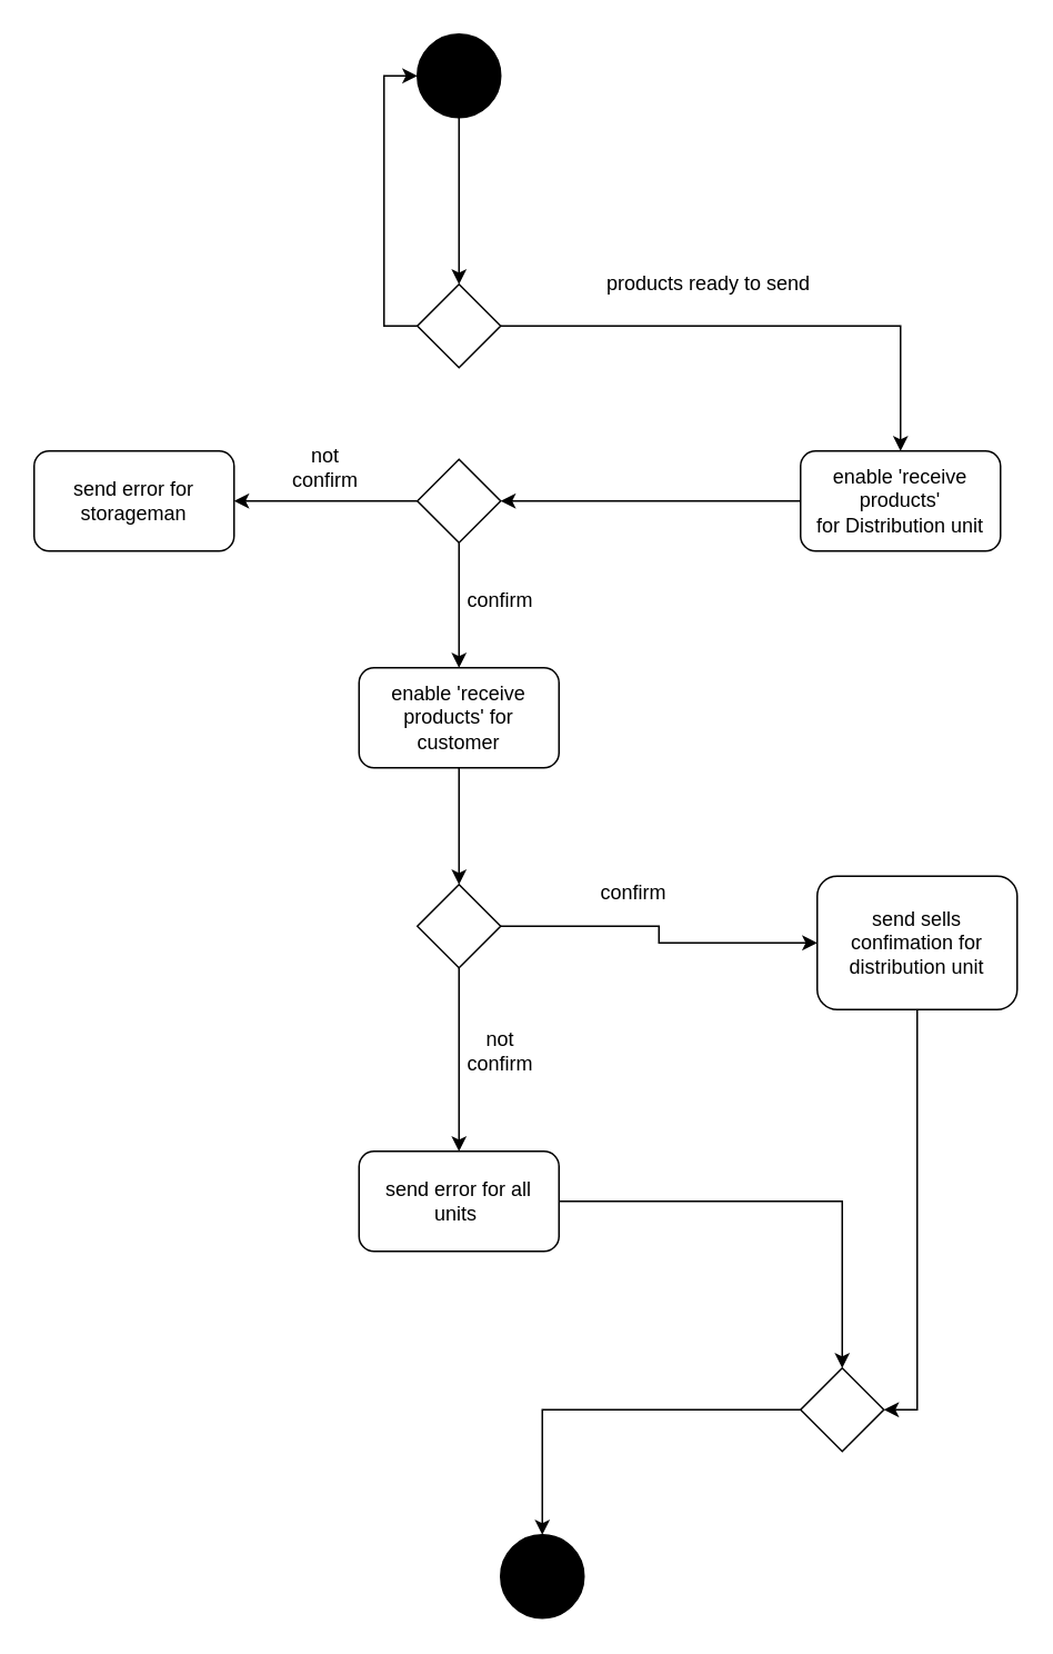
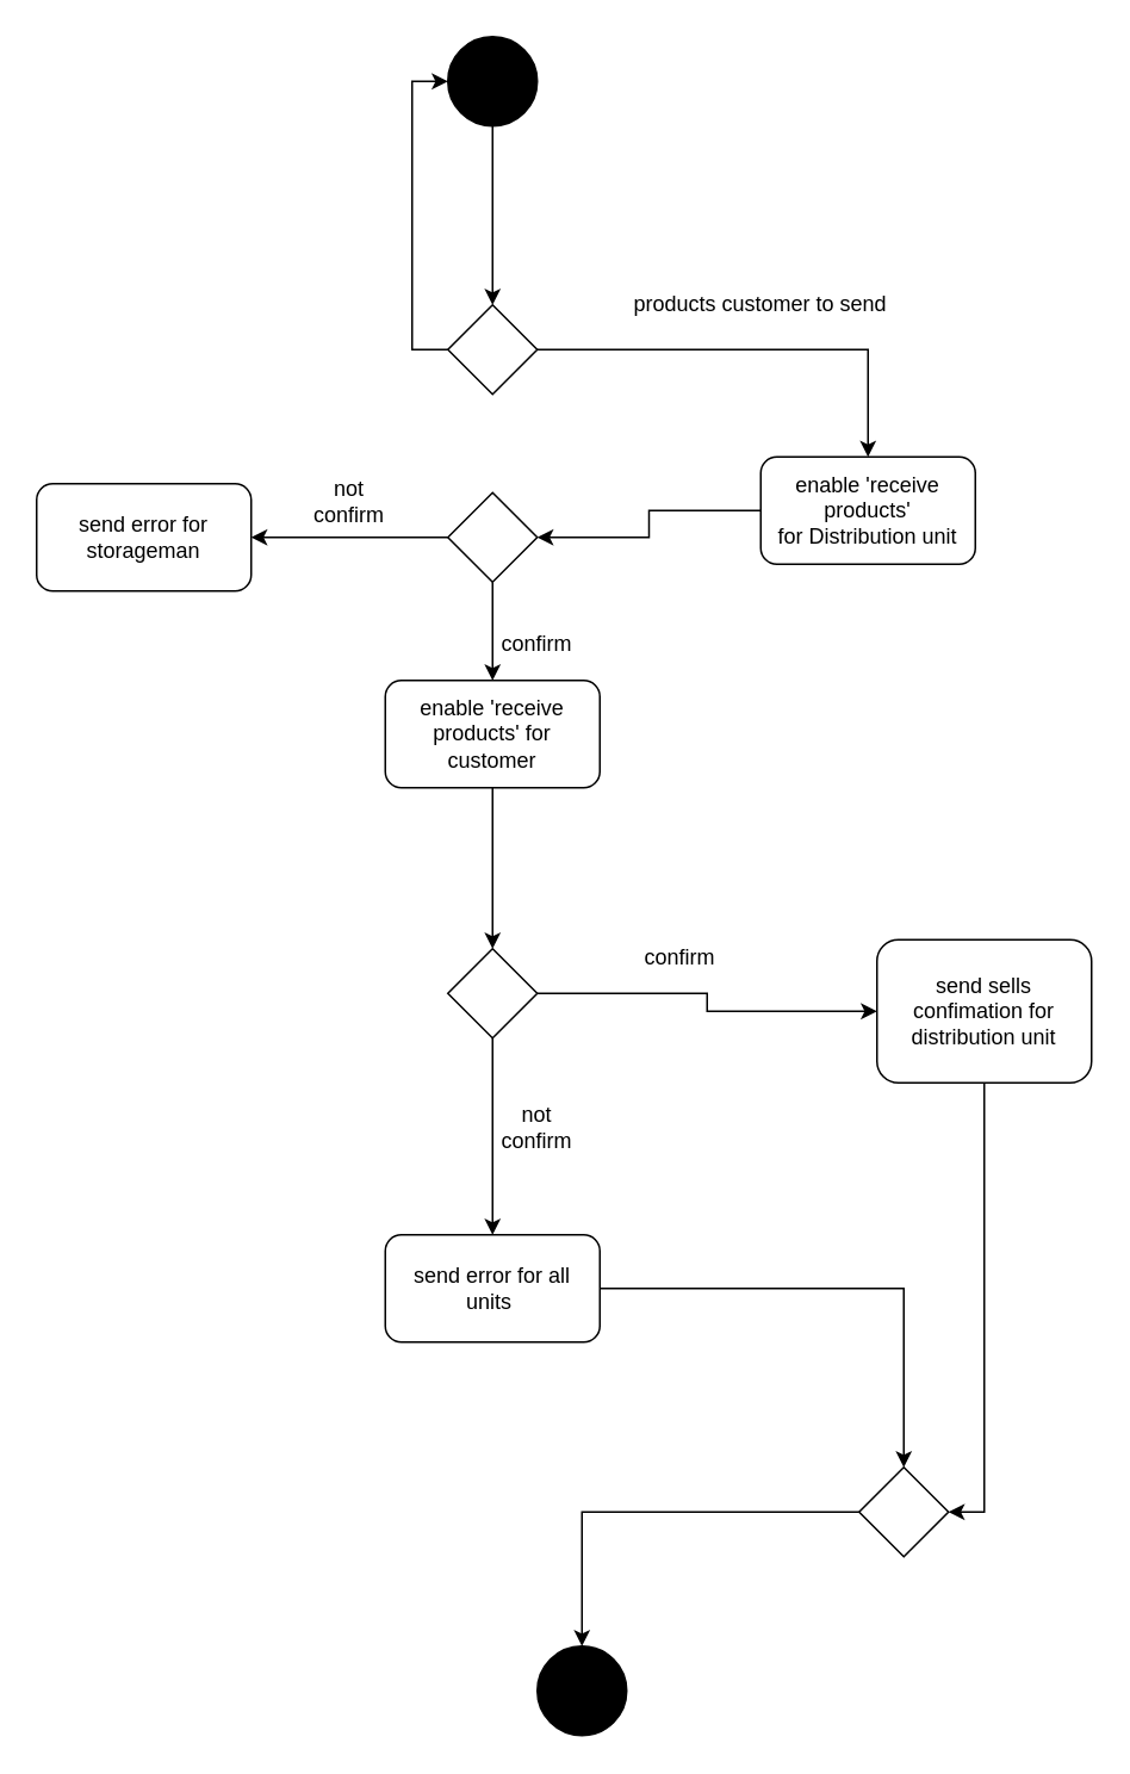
  <mxCell id="0" />
  <mxCell id="1" parent="0" />
  <mxCell id="2" style="edgeStyle=orthogonalEdgeStyle;rounded=0;orthogonalLoop=1;jettySize=auto;html=1;entryX=0.5;entryY=0;entryDx=0;entryDy=0;" parent="1" source="3" target="6" edge="1"><mxGeometry relative="1" as="geometry" /></mxCell>
  <mxCell id="3" value="" style="ellipse;whiteSpace=wrap;html=1;aspect=fixed;fillColor=#000000;" parent="1" vertex="1"><mxGeometry x="250" y="20" width="50" height="50" as="geometry" /></mxCell>
  <mxCell id="4" style="edgeStyle=orthogonalEdgeStyle;rounded=0;orthogonalLoop=1;jettySize=auto;html=1;entryX=0.5;entryY=0;entryDx=0;entryDy=0;" parent="1" source="6" target="8" edge="1"><mxGeometry relative="1" as="geometry" /></mxCell>
  <mxCell id="5" style="edgeStyle=orthogonalEdgeStyle;rounded=0;orthogonalLoop=1;jettySize=auto;html=1;entryX=0;entryY=0.5;entryDx=0;entryDy=0;" parent="1" source="6" target="3" edge="1"><mxGeometry relative="1" as="geometry"><Array as="points"><mxPoint x="230" y="195" /><mxPoint x="230" y="45" /></Array></mxGeometry></mxCell>
  <mxCell id="6" value="" style="rhombus;whiteSpace=wrap;html=1;fillColor=#FFFFFF;" parent="1" vertex="1"><mxGeometry x="250" y="170" width="50" height="50" as="geometry" /></mxCell>
  <mxCell id="7" style="edgeStyle=orthogonalEdgeStyle;rounded=0;orthogonalLoop=1;jettySize=auto;html=1;entryX=1;entryY=0.5;entryDx=0;entryDy=0;" parent="1" source="8" target="12" edge="1"><mxGeometry relative="1" as="geometry" /></mxCell>
- <mxCell id="8" value="enable 'receive products' for&amp;nbsp;Distribution unit" style="rounded=1;whiteSpace=wrap;html=1;fillColor=#FFFFFF;" parent="1" vertex="1"><mxGeometry x="480" y="270" width="120" height="60" as="geometry" /></mxCell>
- <mxCell id="9" value="products ready to send" style="text;html=1;strokeColor=none;fillColor=none;align=center;verticalAlign=middle;whiteSpace=wrap;rounded=0;" parent="1" vertex="1"><mxGeometry x="320" y="160" width="210" height="20" as="geometry" /></mxCell>
+ <mxCell id="8" value="enable 'receive products' for&amp;nbsp;Distribution unit" style="rounded=1;whiteSpace=wrap;html=1;fillColor=#FFFFFF;" parent="1" vertex="1"><mxGeometry x="425" y="255" width="120" height="60" as="geometry" /></mxCell>
+ <mxCell id="9" value="products customer to send" style="text;html=1;strokeColor=none;fillColor=none;align=center;verticalAlign=middle;whiteSpace=wrap;rounded=0;" parent="1" vertex="1"><mxGeometry x="320" y="160" width="210" height="20" as="geometry" /></mxCell>
  <mxCell id="10" style="edgeStyle=orthogonalEdgeStyle;rounded=0;orthogonalLoop=1;jettySize=auto;html=1;" parent="1" source="12" target="13" edge="1"><mxGeometry relative="1" as="geometry" /></mxCell>
  <mxCell id="11" style="edgeStyle=orthogonalEdgeStyle;rounded=0;orthogonalLoop=1;jettySize=auto;html=1;" parent="1" source="12" target="15" edge="1"><mxGeometry relative="1" as="geometry" /></mxCell>
  <mxCell id="12" value="" style="rhombus;whiteSpace=wrap;html=1;fillColor=#FFFFFF;" parent="1" vertex="1"><mxGeometry x="250" y="275" width="50" height="50" as="geometry" /></mxCell>
  <mxCell id="13" value="send error for storageman" style="rounded=1;whiteSpace=wrap;html=1;fillColor=#FFFFFF;" parent="1" vertex="1"><mxGeometry x="20" y="270" width="120" height="60" as="geometry" /></mxCell>
  <mxCell id="14" style="edgeStyle=orthogonalEdgeStyle;rounded=0;orthogonalLoop=1;jettySize=auto;html=1;entryX=0.5;entryY=0;entryDx=0;entryDy=0;" parent="1" source="15" target="19" edge="1"><mxGeometry relative="1" as="geometry" /></mxCell>
- <mxCell id="15" value="enable 'receive products' for customer" style="rounded=1;whiteSpace=wrap;html=1;fillColor=#FFFFFF;" parent="1" vertex="1"><mxGeometry x="215" y="400" width="120" height="60" as="geometry" /></mxCell>
+ <mxCell id="15" value="enable 'receive products' for customer" style="rounded=1;whiteSpace=wrap;html=1;fillColor=#FFFFFF;" parent="1" vertex="1"><mxGeometry x="215" y="380" width="120" height="60" as="geometry" /></mxCell>
  <mxCell id="16" value="confirm" style="text;html=1;strokeColor=none;fillColor=none;align=center;verticalAlign=middle;whiteSpace=wrap;rounded=0;" parent="1" vertex="1"><mxGeometry x="280" y="350" width="40" height="20" as="geometry" /></mxCell>
  <mxCell id="17" style="edgeStyle=orthogonalEdgeStyle;rounded=0;orthogonalLoop=1;jettySize=auto;html=1;" parent="1" source="19" target="21" edge="1"><mxGeometry relative="1" as="geometry" /></mxCell>
  <mxCell id="18" style="edgeStyle=orthogonalEdgeStyle;rounded=0;orthogonalLoop=1;jettySize=auto;html=1;" parent="1" source="19" target="24" edge="1"><mxGeometry relative="1" as="geometry" /></mxCell>
  <mxCell id="19" value="" style="rhombus;whiteSpace=wrap;html=1;fillColor=#FFFFFF;" parent="1" vertex="1"><mxGeometry x="250" y="530" width="50" height="50" as="geometry" /></mxCell>
  <mxCell id="20" style="edgeStyle=orthogonalEdgeStyle;rounded=0;orthogonalLoop=1;jettySize=auto;html=1;entryX=1;entryY=0.5;entryDx=0;entryDy=0;" parent="1" source="21" target="28" edge="1"><mxGeometry relative="1" as="geometry" /></mxCell>
  <mxCell id="21" value="send sells confimation for distribution unit" style="rounded=1;whiteSpace=wrap;html=1;fillColor=#FFFFFF;" parent="1" vertex="1"><mxGeometry x="490" y="525" width="120" height="80" as="geometry" /></mxCell>
  <mxCell id="22" value="confirm" style="text;html=1;strokeColor=none;fillColor=none;align=center;verticalAlign=middle;whiteSpace=wrap;rounded=0;" parent="1" vertex="1"><mxGeometry x="360" y="525" width="40" height="20" as="geometry" /></mxCell>
  <mxCell id="23" style="edgeStyle=orthogonalEdgeStyle;rounded=0;orthogonalLoop=1;jettySize=auto;html=1;entryX=0.5;entryY=0;entryDx=0;entryDy=0;" parent="1" source="24" target="28" edge="1"><mxGeometry relative="1" as="geometry" /></mxCell>
  <mxCell id="24" value="send error for all units&amp;nbsp;" style="rounded=1;whiteSpace=wrap;html=1;fillColor=#FFFFFF;" parent="1" vertex="1"><mxGeometry x="215" y="690" width="120" height="60" as="geometry" /></mxCell>
  <mxCell id="25" value="not confirm" style="text;html=1;strokeColor=none;fillColor=none;align=center;verticalAlign=middle;whiteSpace=wrap;rounded=0;" parent="1" vertex="1"><mxGeometry x="280" y="620" width="40" height="20" as="geometry" /></mxCell>
  <mxCell id="26" value="not confirm" style="text;html=1;strokeColor=none;fillColor=none;align=center;verticalAlign=middle;whiteSpace=wrap;rounded=0;" parent="1" vertex="1"><mxGeometry x="175" y="270" width="40" height="20" as="geometry" /></mxCell>
  <mxCell id="27" style="edgeStyle=orthogonalEdgeStyle;rounded=0;orthogonalLoop=1;jettySize=auto;html=1;entryX=0.5;entryY=0;entryDx=0;entryDy=0;" parent="1" source="28" target="29" edge="1"><mxGeometry relative="1" as="geometry" /></mxCell>
  <mxCell id="28" value="" style="rhombus;whiteSpace=wrap;html=1;fillColor=#FFFFFF;" parent="1" vertex="1"><mxGeometry x="480" y="820" width="50" height="50" as="geometry" /></mxCell>
  <mxCell id="29" value="" style="ellipse;whiteSpace=wrap;html=1;aspect=fixed;fillColor=#000000;" parent="1" vertex="1"><mxGeometry x="300" y="920" width="50" height="50" as="geometry" /></mxCell>
